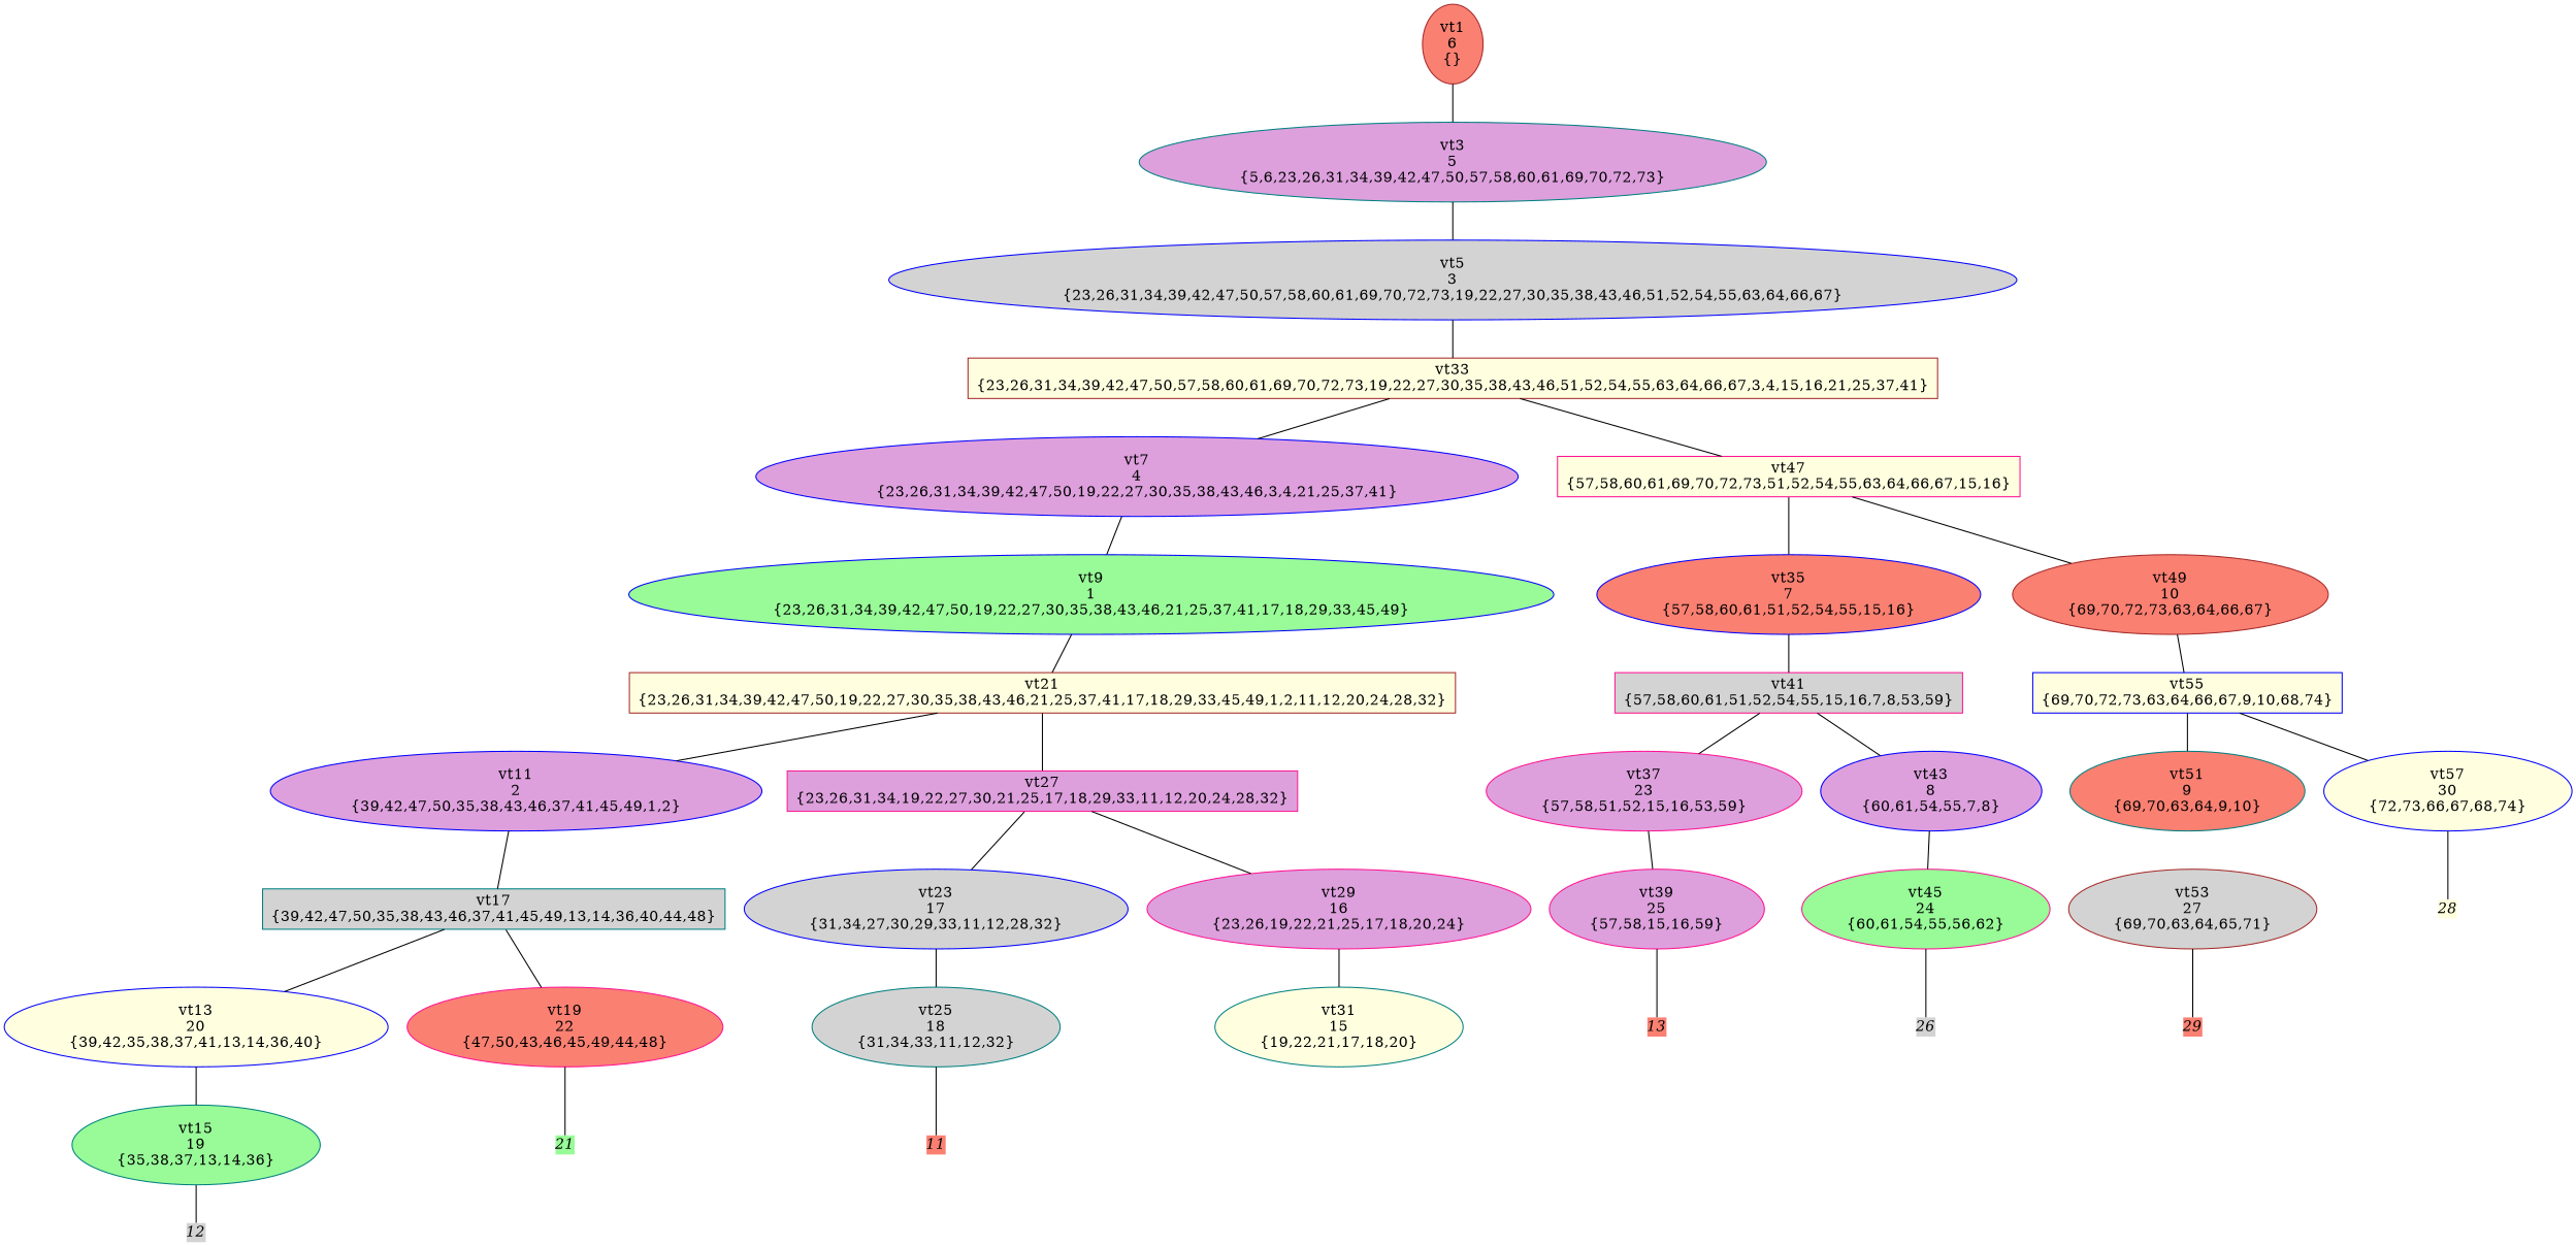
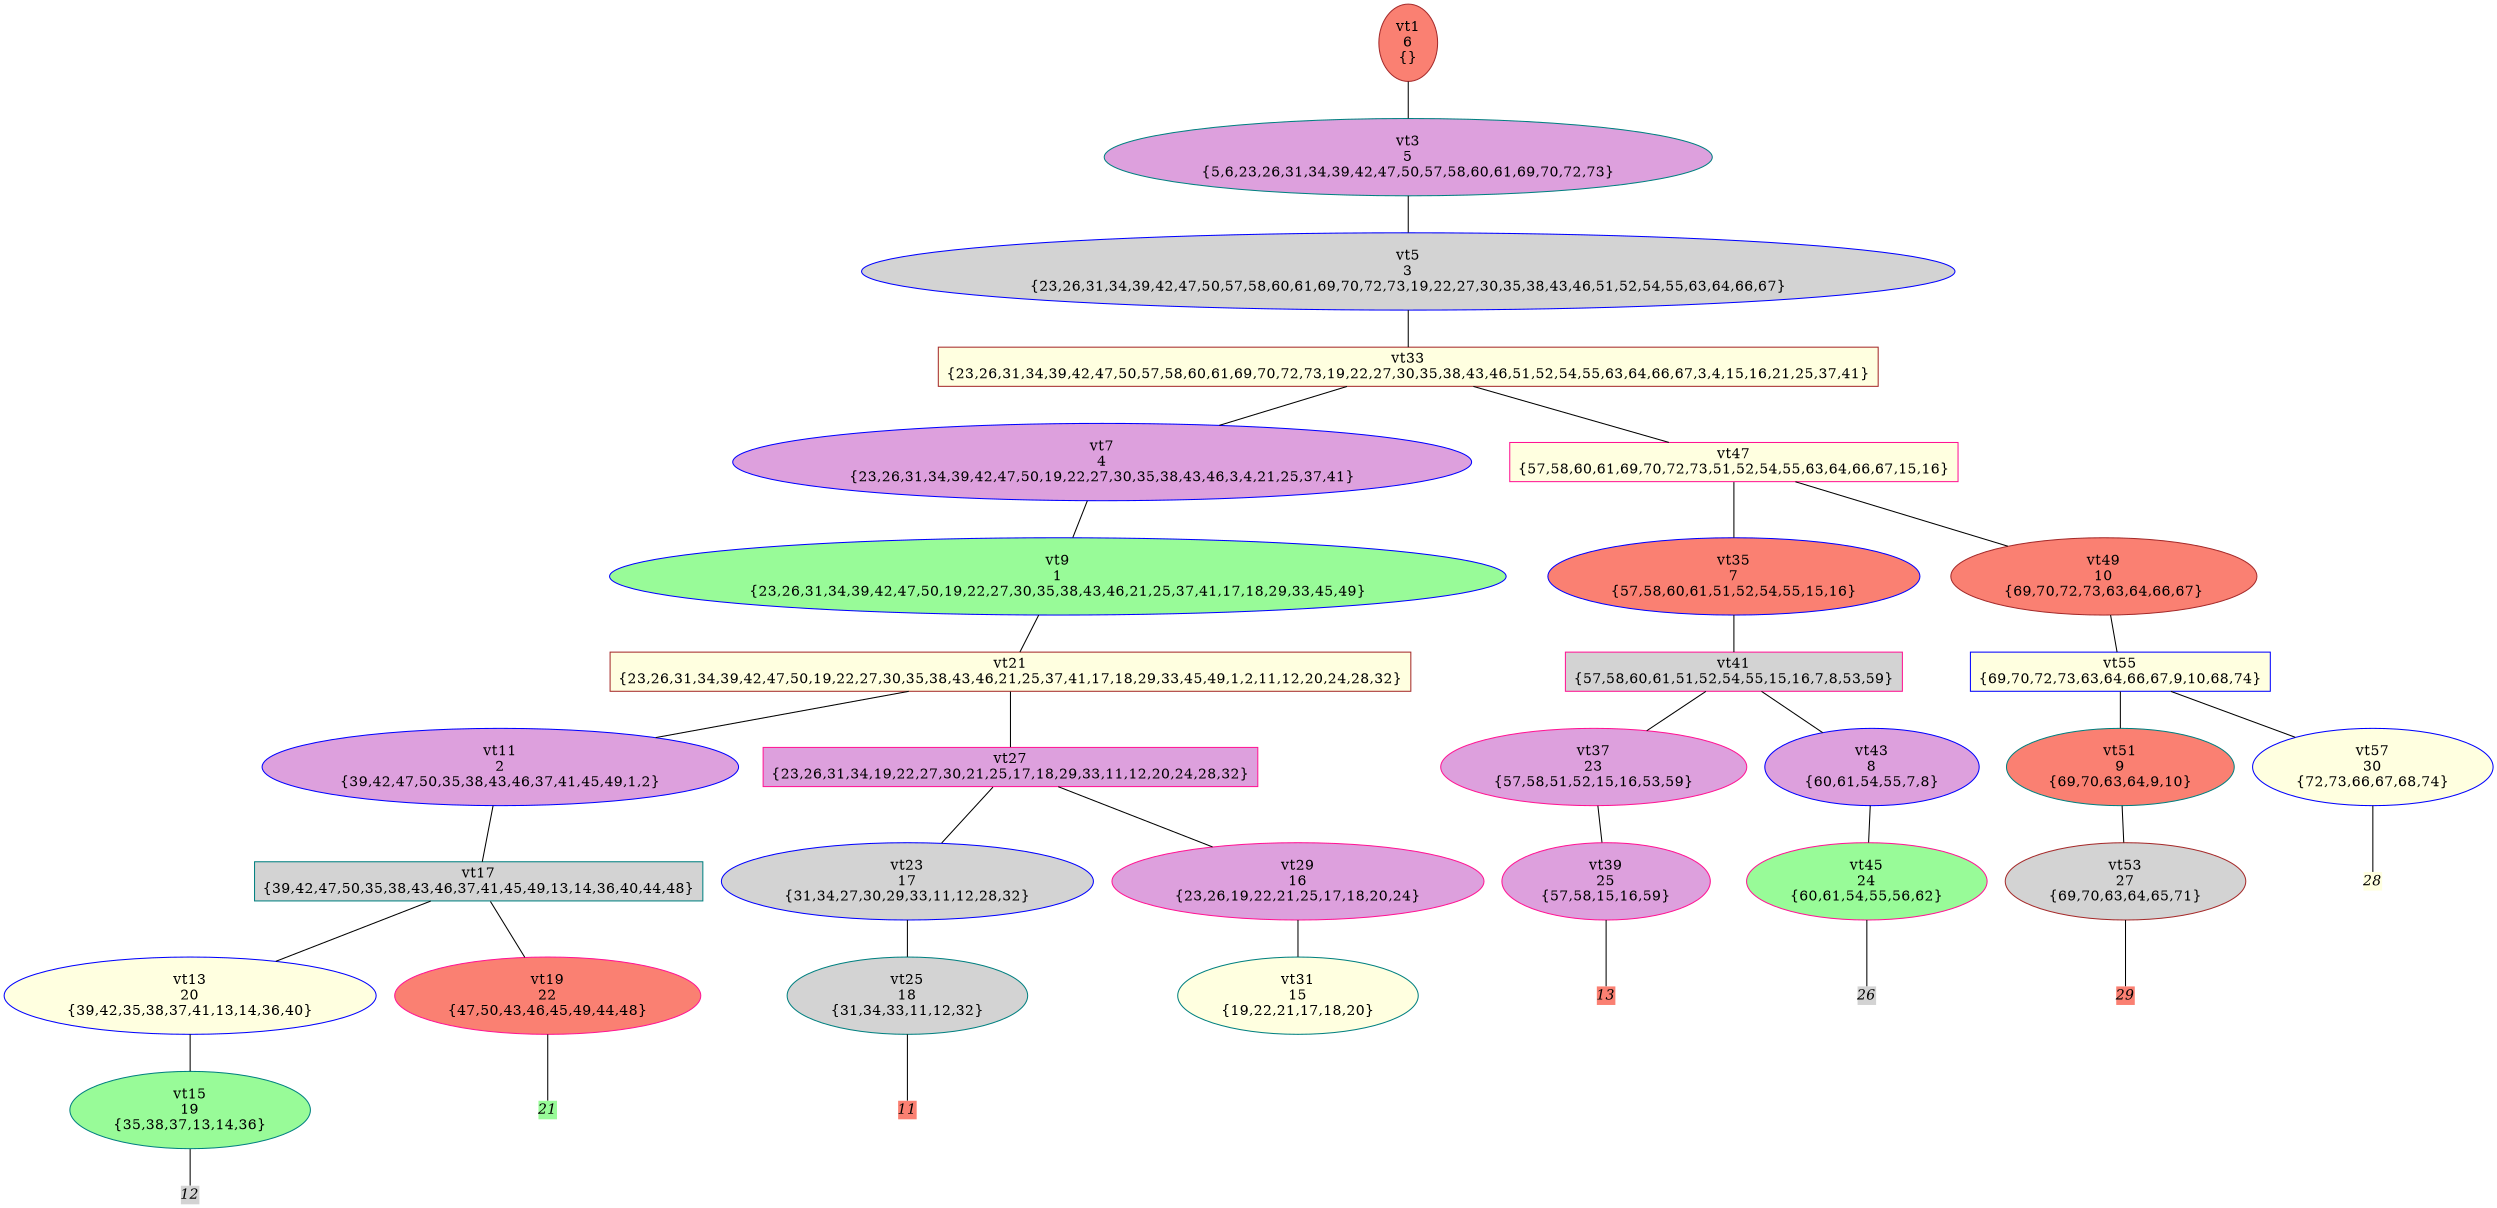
  digraph {
    node [color=blue fillcolor=salmon shape=ellipse style=filled]
    edge [arrowhead=none]
    n1 [color=brown label="vt1\n6\n{}"]
    n2 [color=teal fillcolor=plum label="vt3\n5\n{5,6,23,26,31,34,39,42,47,50,57,58,60,61,69,70,72,73}"]
    n3 [fillcolor=lightgrey label="vt5\n3\n{23,26,31,34,39,42,47,50,57,58,60,61,69,70,72,73,19,22,27,30,35,38,43,46,51,52,54,55,63,64,66,67}"]
    n4 [color=brown fillcolor=lightyellow label="vt33\n{23,26,31,34,39,42,47,50,57,58,60,61,69,70,72,73,19,22,27,30,35,38,43,46,51,52,54,55,63,64,66,67,3,4,15,16,21,25,37,41}" shape=box]
    n5 [fillcolor=plum label="vt7\n4\n{23,26,31,34,39,42,47,50,19,22,27,30,35,38,43,46,3,4,21,25,37,41}"]
    n6 [color=deeppink fillcolor=lightyellow label="vt47\n{57,58,60,61,69,70,72,73,51,52,54,55,63,64,66,67,15,16}" shape=box]
    n7 [fillcolor=palegreen label="vt9\n1\n{23,26,31,34,39,42,47,50,19,22,27,30,35,38,43,46,21,25,37,41,17,18,29,33,45,49}"]
    n8 [label="vt35\n7\n{57,58,60,61,51,52,54,55,15,16}"]
    n9 [color=brown label="vt49\n10\n{69,70,72,73,63,64,66,67}"]
    n10 [color=brown fillcolor=lightyellow label="vt21\n{23,26,31,34,39,42,47,50,19,22,27,30,35,38,43,46,21,25,37,41,17,18,29,33,45,49,1,2,11,12,20,24,28,32}" shape=box]
    n11 [fillcolor=plum label="vt11\n2\n{39,42,47,50,35,38,43,46,37,41,45,49,1,2}"]
    n12 [color=deeppink fillcolor=plum label="vt27\n{23,26,31,34,19,22,27,30,21,25,17,18,29,33,11,12,20,24,28,32}" shape=box]
    n13 [color=teal fillcolor=lightgrey label="vt17\n{39,42,47,50,35,38,43,46,37,41,45,49,13,14,36,40,44,48}" shape=box]
    n14 [fillcolor=lightgrey label="vt23\n17\n{31,34,27,30,29,33,11,12,28,32}"]
    n15 [color=deeppink fillcolor=plum label="vt29\n16\n{23,26,19,22,21,25,17,18,20,24}"]
    n16 [fillcolor=lightyellow label="vt13\n20\n{39,42,35,38,37,41,13,14,36,40}"]
    n17 [color=deeppink label="vt19\n22\n{47,50,43,46,45,49,44,48}"]
    n18 [color=teal fillcolor=palegreen label="vt15\n19\n{35,38,37,13,14,36}"]
    n19 [color=deeppink fillcolor=palegreen fixedsize=true fontname="Times-Italic" fontsize=14 height=.25 label=21 shape=plaintext width=.25]
    n20 [color=teal fillcolor=lightgrey fixedsize=true fontname="Times-Italic" fontsize=14 height=.25 label=12 shape=plaintext width=.25]
    n21 [color=teal fillcolor=lightgrey label="vt25\n18\n{31,34,33,11,12,32}"]
    n22 [color=teal fillcolor=lightyellow label="vt31\n15\n{19,22,21,17,18,20}"]
    n23 [color=brown fixedsize=true fontname="Times-Italic" fontsize=14 height=.25 label=11 shape=plaintext width=.25]
    n24 [color=deeppink fillcolor=lightgrey label="vt41\n{57,58,60,61,51,52,54,55,15,16,7,8,53,59}" shape=box]
    n25 [fillcolor=lightyellow label="vt55\n{69,70,72,73,63,64,66,67,9,10,68,74}" shape=box]
    n26 [color=deeppink fillcolor=plum label="vt37\n23\n{57,58,51,52,15,16,53,59}"]
    n27 [fillcolor=plum label="vt43\n8\n{60,61,54,55,7,8}"]
    n28 [color=deeppink fillcolor=plum label="vt39\n25\n{57,58,15,16,59}"]
    n29 [color=deeppink fillcolor=palegreen label="vt45\n24\n{60,61,54,55,56,62}"]
    n30 [color=brown fixedsize=true fontname="Times-Italic" fontsize=14 height=.25 label=13 shape=plaintext width=.25]
    n31 [fillcolor=lightgrey fixedsize=true fontname="Times-Italic" fontsize=14 height=.25 label=26 shape=plaintext width=.25]
    n32 [color=teal label="vt51\n9\n{69,70,63,64,9,10}"]
    n33 [fillcolor=lightyellow label="vt57\n30\n{72,73,66,67,68,74}"]
    n34 [color=brown fillcolor=lightgrey label="vt53\n27\n{69,70,63,64,65,71}"]
    n35 [color=deeppink fillcolor=lightyellow fixedsize=true fontname="Times-Italic" fontsize=14 height=.25 label=28 shape=plaintext width=.25]
    n36 [color=teal fixedsize=true fontname="Times-Italic" fontsize=14 height=.25 label=29 shape=plaintext width=.25]
    n1 -> n2
    n2 -> n3
    n3 -> n4
    n4 -> n5
    n4 -> n6
    n5 -> n7
    n6 -> n8
    n6 -> n9
    n7 -> n10
    n8 -> n24
    n9 -> n25
    n10 -> n11
    n10 -> n12
    n11 -> n13
    n12 -> n14
    n12 -> n15
    n13 -> n16
    n13 -> n17
    n14 -> n21
    n15 -> n22
    n16 -> n18
    n17 -> n19
    n18 -> n20
    n21 -> n23
    n24 -> n26
    n24 -> n27
    n25 -> n32
    n25 -> n33
    n26 -> n28
    n27 -> n29
    n28 -> n30
    n29 -> n31
+   n32 -> n34
    n33 -> n35
    n34 -> n36
  }
